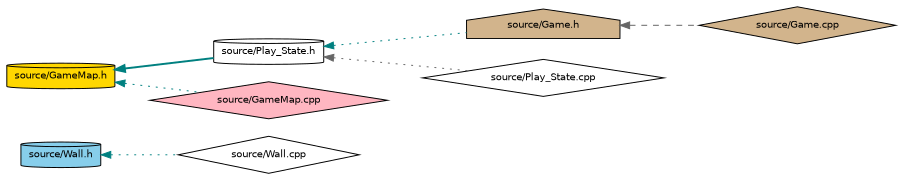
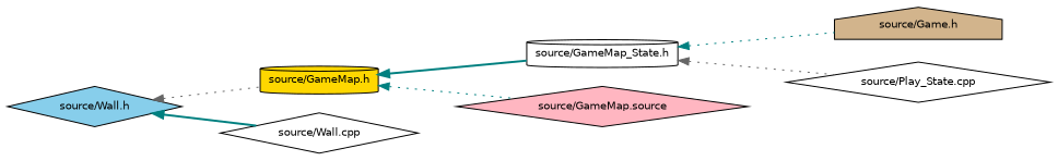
  digraph {
    rankdir=LR
    node [color=black fillcolor=white fontname=Helvetica fontsize=10 shape=diamond style=filled]
    edge [color=teal dir=back fontname=Helvetica fontsize=10 labelfontname=Helvetica labelfontsize=10 style=dotted]
-   n1 [fillcolor=skyblue fontcolor=black height=0.2 label="source/Wall.h" shape=cylinder width=0.4]
+   n1 [fillcolor=skyblue fontcolor=black height=0.2 label="source/Wall.h" width=0.4]
    n2 [fillcolor=gold height=0.2 label="source/GameMap.h" shape=cylinder width=0.4]
    n3 [height=0.2 label="source/Wall.cpp" width=0.4]
-   n4 [height=0.2 label="source/Play_State.h" shape=cylinder width=0.4]
-   n5 [fillcolor=lightpink height=0.2 label="source/GameMap.cpp" width=0.4]
+   n4 [height=0.2 label="source/GameMap_State.h" shape=cylinder width=0.4]
+   n5 [fillcolor=lightpink height=0.2 label="source/GameMap.source" width=0.4]
    n6 [fillcolor=tan height=0.2 label="source/Game.h" shape=house width=0.4]
    n7 [height=0.2 label="source/Play_State.cpp" width=0.4]
-   n8 [fillcolor=tan height=0.2 label="source/Game.cpp" width=0.4]
-   n1 -> n3
+   n1 -> n2 [color=gray40]
+   n1 -> n3 [style=bold]
    n2 -> n4 [style=bold]
    n2 -> n5
    n4 -> n6
    n4 -> n7 [color=gray40]
-   n6 -> n8 [color=gray40 style=dashed]
  }
